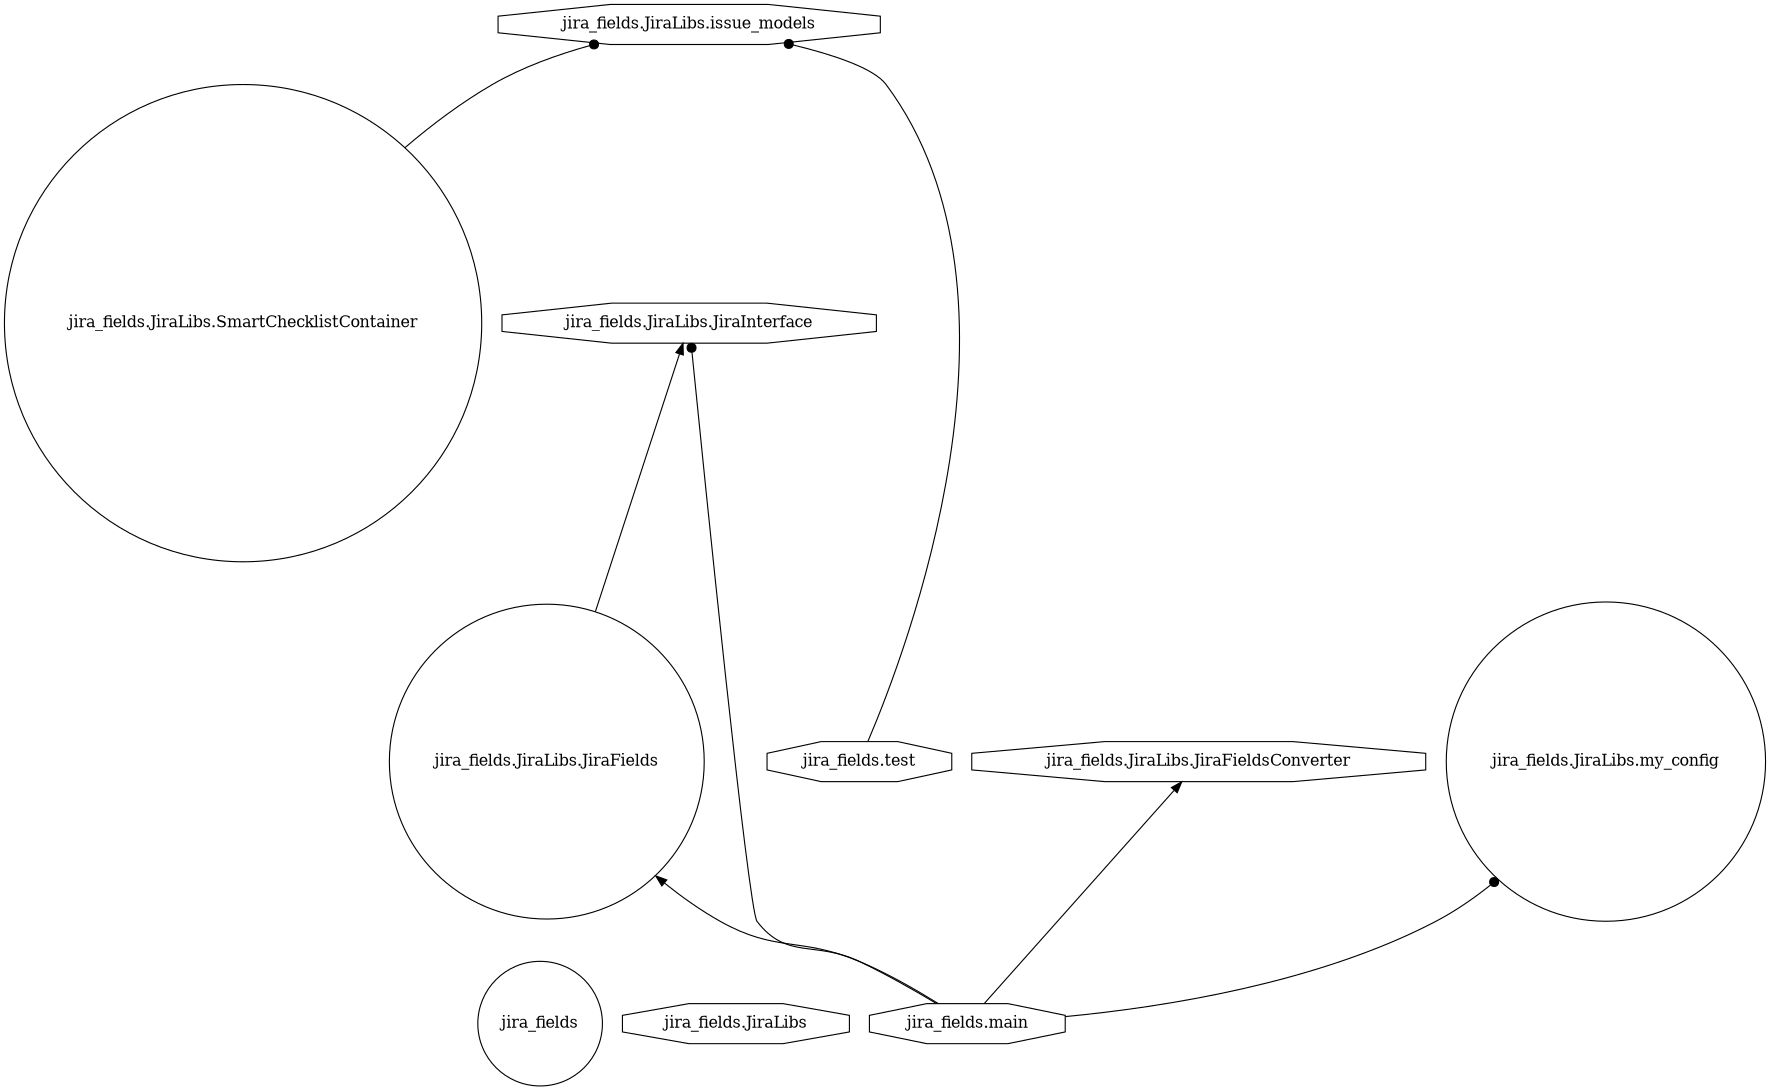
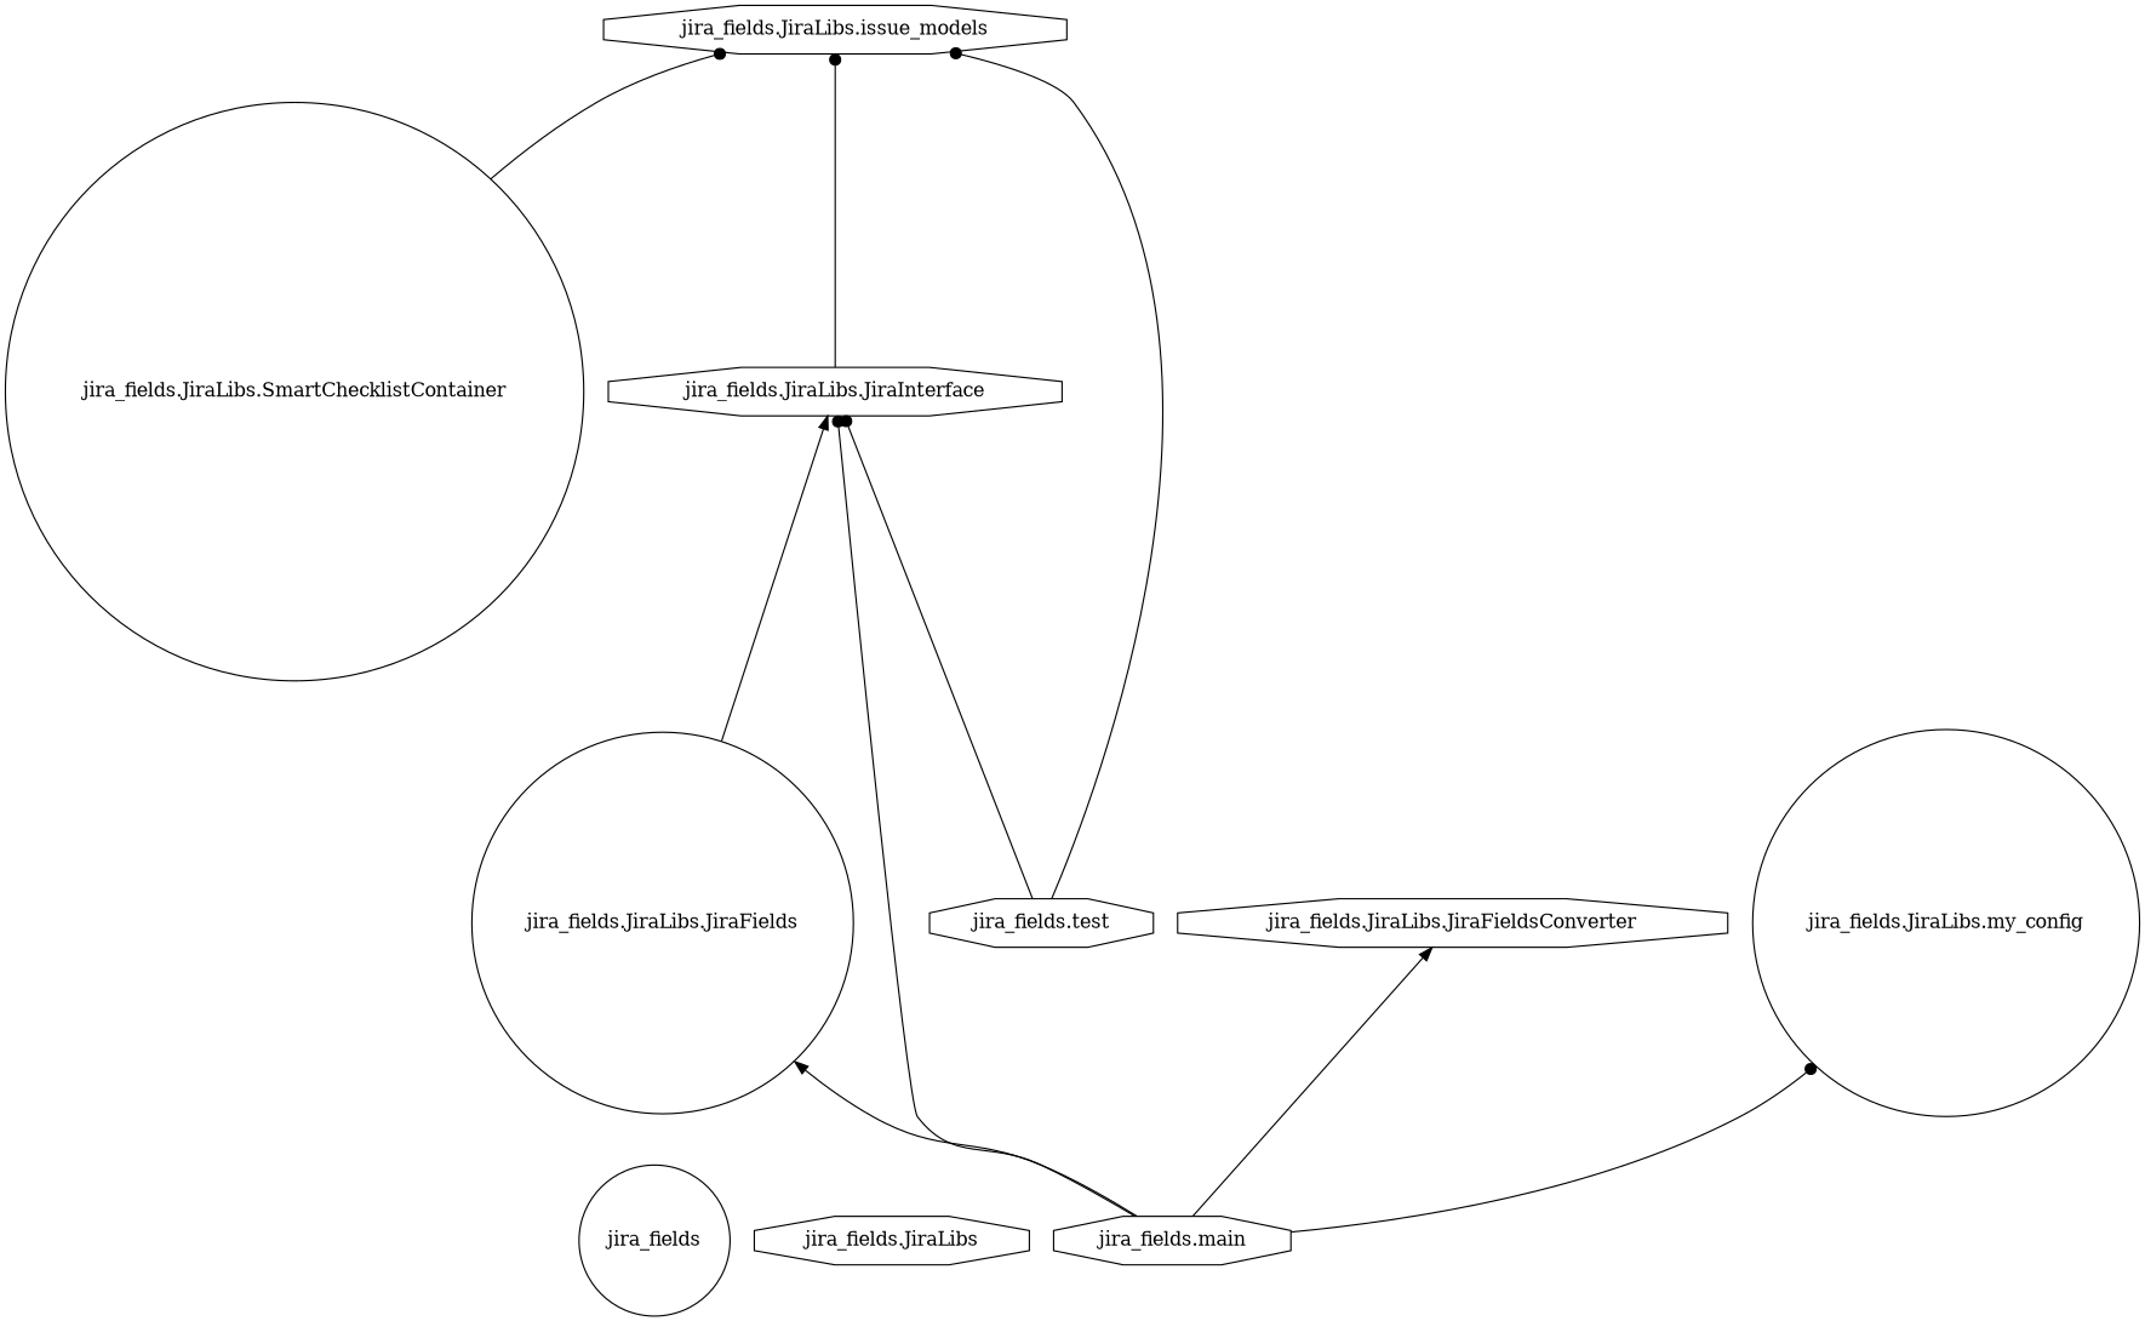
  digraph {
    rankdir=BT
    node [color=black shape=octagon style=solid]
    edge [arrowhead=dot arrowtail=none]
    n1 [label=jira_fields shape=circle]
    n2 [label="jira_fields.JiraLibs"]
    n3 [label="jira_fields.JiraLibs.JiraFields" shape=circle]
    n4 [label="jira_fields.JiraLibs.JiraInterface"]
    n5 [label="jira_fields.JiraLibs.issue_models"]
    n6 [label="jira_fields.JiraLibs.JiraFieldsConverter"]
    n7 [label="jira_fields.JiraLibs.my_config" shape=circle]
    n8 [label="jira_fields.JiraLibs.SmartChecklistContainer" shape=circle]
    n9 [label="jira_fields.main"]
    n10 [label="jira_fields.test"]
    n3 -> n4 [arrowhead=normal]
+   n4 -> n5
    n8 -> n5
    n9 -> n3 [arrowhead=normal]
    n9 -> n4
    n9 -> n6 [arrowhead=normal]
    n9 -> n7
+   n10 -> n4
    n10 -> n5
  }
